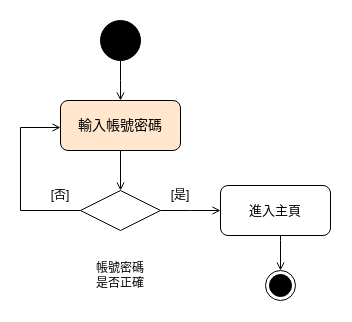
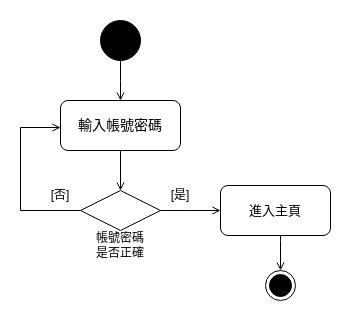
  <mxCell id="0" />
  <mxCell id="1" parent="0" />
  <mxCell id="2" style="edgeStyle=orthogonalEdgeStyle;rounded=0;orthogonalLoop=1;jettySize=auto;html=1;endArrow=open;endFill=0;" edge="1" parent="1" source="3"><mxGeometry relative="1" as="geometry"><mxPoint x="120" y="100" as="targetPoint" /></mxGeometry></mxCell>
  <mxCell id="3" value="" style="ellipse;whiteSpace=wrap;html=1;aspect=fixed;fillColor=#000000;" vertex="1" parent="1"><mxGeometry x="100" y="20" width="40" height="40" as="geometry" /></mxCell>
  <mxCell id="4" style="edgeStyle=orthogonalEdgeStyle;rounded=0;orthogonalLoop=1;jettySize=auto;html=1;endArrow=open;endFill=0;" edge="1" parent="1" source="5" target="7"><mxGeometry relative="1" as="geometry"><mxPoint x="120" y="210" as="targetPoint" /></mxGeometry></mxCell>
- <mxCell id="5" value="&lt;font style=&quot;font-size: 14px;&quot;&gt;輸入帳號密碼&lt;/font&gt;" style="rounded=1;whiteSpace=wrap;html=1;fillColor=#ffe6cc;" vertex="1" parent="1"><mxGeometry x="60" y="100" width="120" height="50" as="geometry" /></mxCell>
+ <mxCell id="5" value="&lt;font style=&quot;font-size: 14px;&quot;&gt;輸入帳號密碼&lt;/font&gt;" style="rounded=1;whiteSpace=wrap;html=1;" vertex="1" parent="1"><mxGeometry x="60" y="100" width="120" height="50" as="geometry" /></mxCell>
  <mxCell id="6" style="edgeStyle=orthogonalEdgeStyle;rounded=0;orthogonalLoop=1;jettySize=auto;html=1;endArrow=open;endFill=0;" edge="1" parent="1" source="7"><mxGeometry relative="1" as="geometry"><mxPoint x="220" y="210" as="targetPoint" /></mxGeometry></mxCell>
  <mxCell id="7" value="" style="rhombus;whiteSpace=wrap;html=1;" vertex="1" parent="1"><mxGeometry x="80" y="190" width="80" height="40" as="geometry" /></mxCell>
- <mxCell id="8" value="帳號密碼是否正確" style="text;html=1;strokeColor=none;fillColor=none;align=center;verticalAlign=middle;whiteSpace=wrap;rounded=0;" vertex="1" parent="1"><mxGeometry x="90" y="260" width="60" height="30" as="geometry" /></mxCell>
+ <mxCell id="8" value="帳號密碼是否正確" style="text;html=1;strokeColor=none;fillColor=none;align=center;verticalAlign=middle;whiteSpace=wrap;rounded=0;" vertex="1" parent="1"><mxGeometry x="90" y="230" width="60" height="30" as="geometry" /></mxCell>
  <mxCell id="9" value="[是]" style="text;html=1;strokeColor=none;fillColor=none;align=center;verticalAlign=middle;whiteSpace=wrap;rounded=0;" vertex="1" parent="1"><mxGeometry x="150" y="180" width="60" height="30" as="geometry" /></mxCell>
  <mxCell id="10" style="edgeStyle=orthogonalEdgeStyle;rounded=0;orthogonalLoop=1;jettySize=auto;html=1;endArrow=open;endFill=0;" edge="1" parent="1" source="7" target="5"><mxGeometry relative="1" as="geometry"><Array as="points"><mxPoint x="20" y="210" /><mxPoint x="20" y="127" /></Array></mxGeometry></mxCell>
  <mxCell id="11" value="[否]" style="text;html=1;strokeColor=none;fillColor=none;align=center;verticalAlign=middle;whiteSpace=wrap;rounded=0;" vertex="1" parent="1"><mxGeometry x="30" y="180" width="60" height="30" as="geometry" /></mxCell>
  <mxCell id="12" style="edgeStyle=orthogonalEdgeStyle;rounded=0;orthogonalLoop=1;jettySize=auto;html=1;endArrow=open;endFill=0;" edge="1" parent="1" source="13"><mxGeometry relative="1" as="geometry"><mxPoint x="280" y="270" as="targetPoint" /><Array as="points"><mxPoint x="280" y="240" /><mxPoint x="280" y="240" /></Array></mxGeometry></mxCell>
  <mxCell id="13" value="&lt;font style=&quot;font-size: 13px;&quot;&gt;進入主頁&lt;/font&gt;" style="rounded=1;whiteSpace=wrap;html=1;" vertex="1" parent="1"><mxGeometry x="220" y="185" width="110" height="50" as="geometry" /></mxCell>
  <mxCell id="14" value="" style="ellipse;html=1;shape=endState;fillColor=#000000;strokeColor=#000000;" vertex="1" parent="1"><mxGeometry x="265" y="270" width="30" height="30" as="geometry" /></mxCell>
